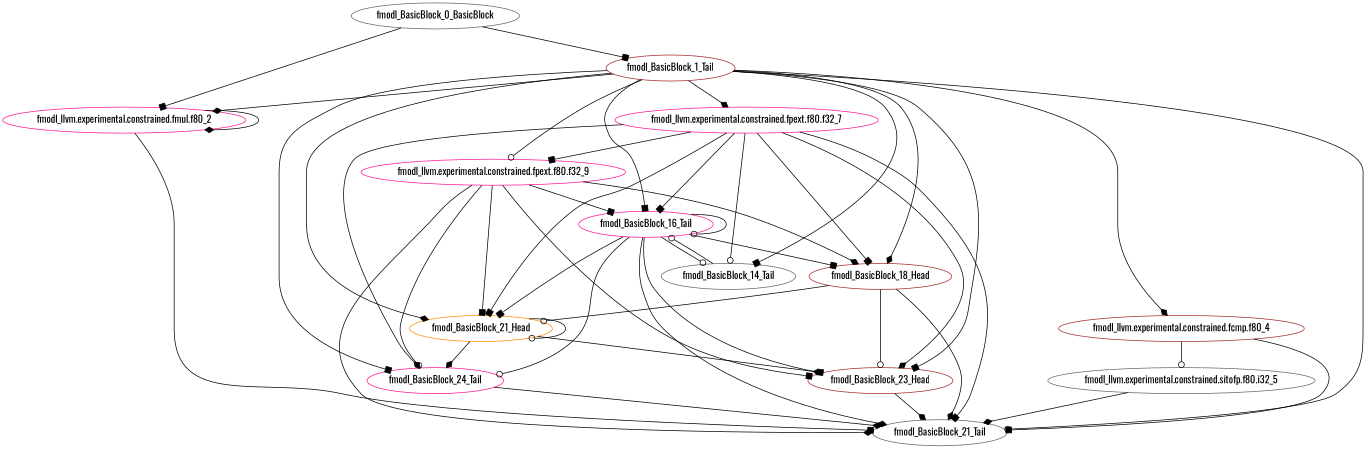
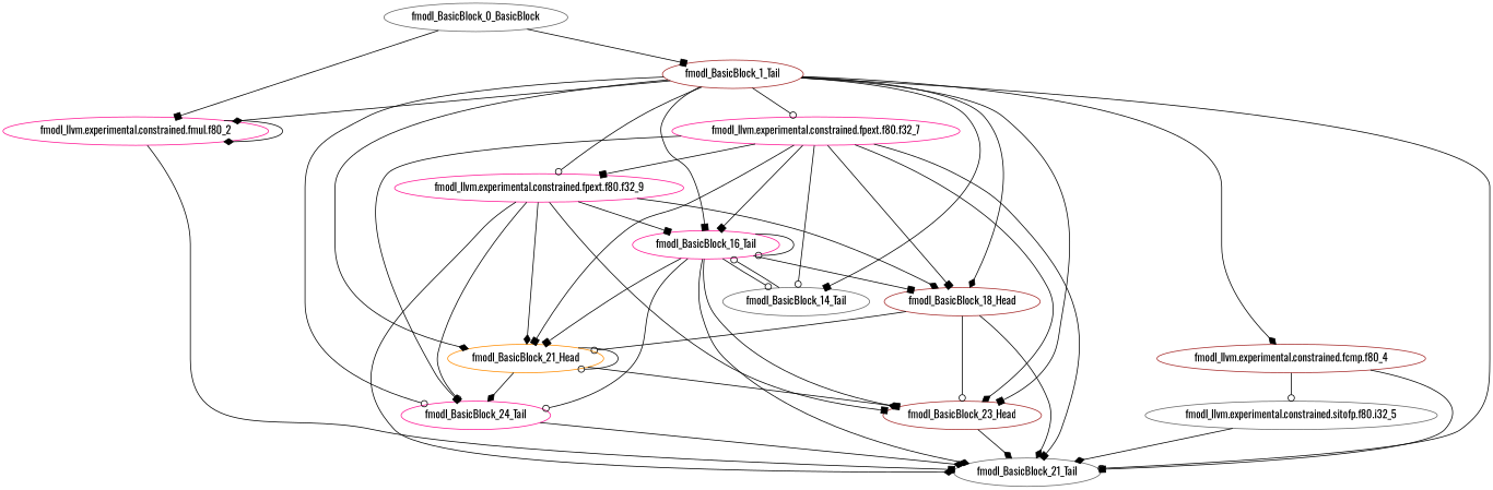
  digraph {
    fontname=Oswald
    node [color=deeppink fontname=Oswald]
    edge [arrowhead=box fontname=Oswald]
    n1 [color=gray40 label=fmodl_BasicBlock_0_BasicBlock]
    "fmodl_llvm.experimental.constrained.fmul.f80_2"
    fmodl_BasicBlock_1_Tail [color=brown]
    n4 [color=gray40 label=fmodl_BasicBlock_21_Tail]
    fmodl_BasicBlock_21_Head [color=darkorange]
    fmodl_BasicBlock_24_Tail
    fmodl_BasicBlock_23_Head [color=brown]
    "fmodl_llvm.experimental.constrained.fpext.f80.f32_7"
    "fmodl_llvm.experimental.constrained.fpext.f80.f32_9"
    fmodl_BasicBlock_16_Tail
    fmodl_BasicBlock_14_Tail [color=gray40]
    fmodl_BasicBlock_18_Head [color=brown]
    "fmodl_llvm.experimental.constrained.fcmp.f80_4" [color=brown]
    "fmodl_llvm.experimental.constrained.sitofp.f80.i32_5" [color=gray40]
    n1 -> "fmodl_llvm.experimental.constrained.fmul.f80_2"
    n1 -> fmodl_BasicBlock_1_Tail
    "fmodl_llvm.experimental.constrained.fmul.f80_2" -> "fmodl_llvm.experimental.constrained.fmul.f80_2" [arrowhead=diamond]
    "fmodl_llvm.experimental.constrained.fmul.f80_2" -> n4
    fmodl_BasicBlock_1_Tail -> "fmodl_llvm.experimental.constrained.fmul.f80_2" [arrowhead=diamond]
    fmodl_BasicBlock_1_Tail -> n4 [arrowhead=odot]
    fmodl_BasicBlock_1_Tail -> fmodl_BasicBlock_21_Head [arrowhead=diamond]
-   fmodl_BasicBlock_1_Tail -> fmodl_BasicBlock_24_Tail
+   fmodl_BasicBlock_1_Tail -> fmodl_BasicBlock_24_Tail [arrowhead=odot]
    fmodl_BasicBlock_1_Tail -> fmodl_BasicBlock_23_Head
-   fmodl_BasicBlock_1_Tail -> "fmodl_llvm.experimental.constrained.fpext.f80.f32_7" [arrowhead=diamond]
+   fmodl_BasicBlock_1_Tail -> "fmodl_llvm.experimental.constrained.fpext.f80.f32_7" [arrowhead=odot]
    fmodl_BasicBlock_1_Tail -> "fmodl_llvm.experimental.constrained.fpext.f80.f32_9" [arrowhead=odot]
    fmodl_BasicBlock_1_Tail -> fmodl_BasicBlock_16_Tail
    fmodl_BasicBlock_1_Tail -> fmodl_BasicBlock_14_Tail
    fmodl_BasicBlock_1_Tail -> fmodl_BasicBlock_18_Head [arrowhead=diamond]
    fmodl_BasicBlock_1_Tail -> "fmodl_llvm.experimental.constrained.fcmp.f80_4" [arrowhead=diamond]
    fmodl_BasicBlock_21_Head -> fmodl_BasicBlock_21_Head [arrowhead=odot]
    fmodl_BasicBlock_21_Head -> fmodl_BasicBlock_24_Tail [arrowhead=diamond]
    fmodl_BasicBlock_21_Head -> fmodl_BasicBlock_23_Head
    fmodl_BasicBlock_24_Tail -> n4 [arrowhead=diamond]
    fmodl_BasicBlock_23_Head -> n4 [arrowhead=diamond]
    "fmodl_llvm.experimental.constrained.fpext.f80.f32_7" -> n4
    "fmodl_llvm.experimental.constrained.fpext.f80.f32_7" -> fmodl_BasicBlock_21_Head
-   "fmodl_llvm.experimental.constrained.fpext.f80.f32_7" -> fmodl_BasicBlock_24_Tail [arrowhead=diamond]
+   "fmodl_llvm.experimental.constrained.fpext.f80.f32_7" -> fmodl_BasicBlock_24_Tail
    "fmodl_llvm.experimental.constrained.fpext.f80.f32_7" -> fmodl_BasicBlock_23_Head [arrowhead=diamond]
    "fmodl_llvm.experimental.constrained.fpext.f80.f32_7" -> "fmodl_llvm.experimental.constrained.fpext.f80.f32_9"
    "fmodl_llvm.experimental.constrained.fpext.f80.f32_7" -> fmodl_BasicBlock_16_Tail
    "fmodl_llvm.experimental.constrained.fpext.f80.f32_7" -> fmodl_BasicBlock_14_Tail [arrowhead=odot]
    "fmodl_llvm.experimental.constrained.fpext.f80.f32_7" -> fmodl_BasicBlock_18_Head
    "fmodl_llvm.experimental.constrained.fpext.f80.f32_9" -> n4 [arrowhead=diamond]
-   "fmodl_llvm.experimental.constrained.fpext.f80.f32_9" -> fmodl_BasicBlock_21_Head
+   "fmodl_llvm.experimental.constrained.fpext.f80.f32_9" -> fmodl_BasicBlock_21_Head [arrowhead=diamond]
    "fmodl_llvm.experimental.constrained.fpext.f80.f32_9" -> fmodl_BasicBlock_24_Tail [arrowhead=odot]
    "fmodl_llvm.experimental.constrained.fpext.f80.f32_9" -> fmodl_BasicBlock_23_Head
    "fmodl_llvm.experimental.constrained.fpext.f80.f32_9" -> fmodl_BasicBlock_16_Tail
    "fmodl_llvm.experimental.constrained.fpext.f80.f32_9" -> fmodl_BasicBlock_18_Head [arrowhead=diamond]
    fmodl_BasicBlock_16_Tail -> n4 [arrowhead=diamond]
    fmodl_BasicBlock_16_Tail -> fmodl_BasicBlock_21_Head
    fmodl_BasicBlock_16_Tail -> fmodl_BasicBlock_24_Tail [arrowhead=odot]
    fmodl_BasicBlock_16_Tail -> fmodl_BasicBlock_23_Head [arrowhead=diamond]
    fmodl_BasicBlock_16_Tail -> fmodl_BasicBlock_16_Tail [arrowhead=odot]
    fmodl_BasicBlock_16_Tail -> fmodl_BasicBlock_14_Tail [arrowhead=odot]
    fmodl_BasicBlock_16_Tail -> fmodl_BasicBlock_18_Head
    fmodl_BasicBlock_14_Tail -> fmodl_BasicBlock_16_Tail [arrowhead=odot]
    fmodl_BasicBlock_18_Head -> n4 [arrowhead=diamond]
    fmodl_BasicBlock_18_Head -> fmodl_BasicBlock_21_Head [arrowhead=odot]
    fmodl_BasicBlock_18_Head -> fmodl_BasicBlock_23_Head [arrowhead=odot]
    "fmodl_llvm.experimental.constrained.fcmp.f80_4" -> n4
    "fmodl_llvm.experimental.constrained.fcmp.f80_4" -> "fmodl_llvm.experimental.constrained.sitofp.f80.i32_5" [arrowhead=odot]
    "fmodl_llvm.experimental.constrained.sitofp.f80.i32_5" -> n4 [arrowhead=diamond]
  }
